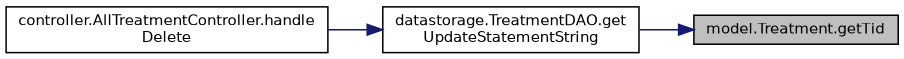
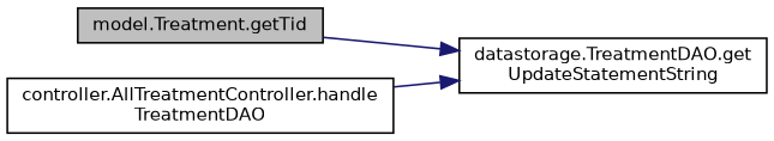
  digraph {
    rankdir=RL
    node [color=black fillcolor=white fontname=Helvetica fontsize=10 shape=record style=filled]
    edge [color=midnightblue dir=back fontname=Helvetica fontsize=10 labelfontname=Helvetica labelfontsize=10 style=solid]
    n1 [fillcolor=grey75 fontcolor=black height=0.2 label="model.Treatment.getTid" width=0.4]
    n2 [height=0.2 label="datastorage.TreatmentDAO.get\lUpdateStatementString" width=0.4]
-   n3 [height=0.2 label="controller.AllTreatmentController.handle\lDelete" width=0.4]
-   n1 -> n2
+   n3 [height=0.2 label="controller.AllTreatmentController.handle\lTreatmentDAO" width=0.4]
+   n2 -> n1
    n2 -> n3
  }
